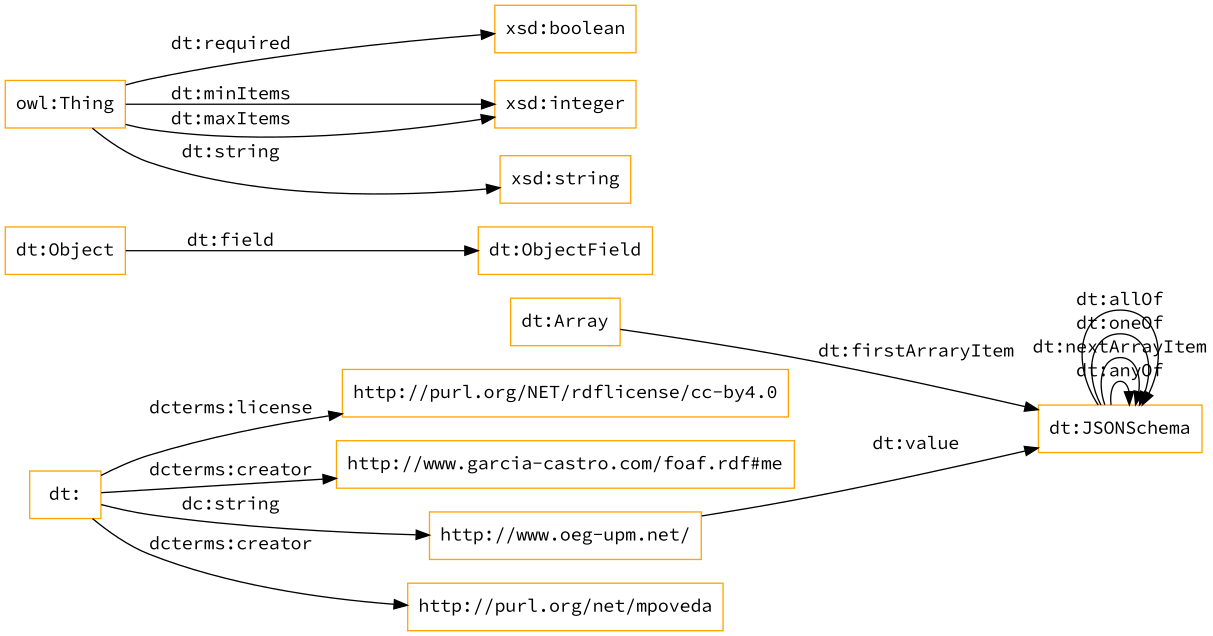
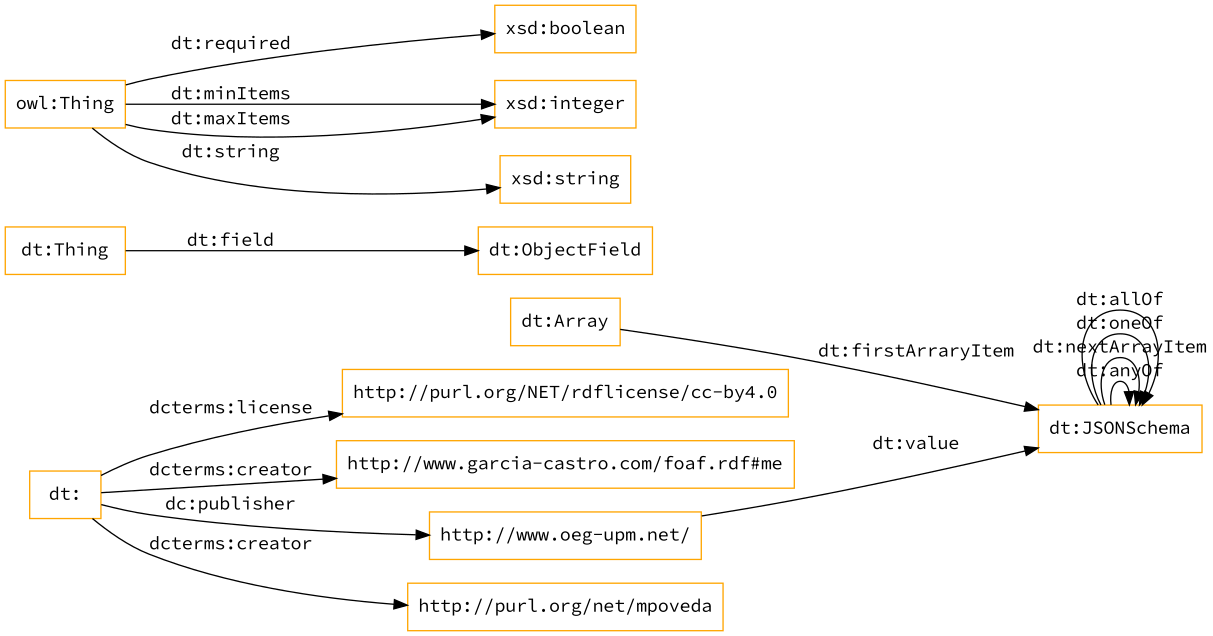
  digraph {
    fontname="Source Code Pro"
    rankdir=LR
    node [color=orange fontname="Source Code Pro" shape=rectangle]
    edge [fontname="Source Code Pro"]
    "dt:JSONSchema"
-   "dt:Object"
+   "dt:Object" [label="dt:Thing"]
    "dt:ObjectField"
    "dt:Array"
    "dt:"
    "http://purl.org/NET/rdflicense/cc-by4.0"
    "http://www.garcia-castro.com/foaf.rdf#me"
    "http://www.oeg-upm.net/"
    "http://purl.org/net/mpoveda"
    "owl:Thing"
    "xsd:boolean"
    "xsd:integer"
    "xsd:string"
    "dt:JSONSchema" -> "dt:JSONSchema" [label="dt:anyOf"]
    "dt:JSONSchema" -> "dt:JSONSchema" [label="dt:nextArrayItem"]
    "dt:JSONSchema" -> "dt:JSONSchema" [label="dt:oneOf"]
    "dt:JSONSchema" -> "dt:JSONSchema" [label="dt:allOf"]
    "dt:Object" -> "dt:ObjectField" [label="dt:field"]
    "dt:Array" -> "dt:JSONSchema" [label="dt:firstArraryItem"]
    "dt:" -> "http://purl.org/NET/rdflicense/cc-by4.0" [label="dcterms:license"]
    "dt:" -> "http://www.garcia-castro.com/foaf.rdf#me" [label="dcterms:creator"]
-   "dt:" -> "http://www.oeg-upm.net/" [label="dc:string"]
+   "dt:" -> "http://www.oeg-upm.net/" [label="dc:publisher"]
    "dt:" -> "http://purl.org/net/mpoveda" [label="dcterms:creator"]
    "http://www.oeg-upm.net/" -> "dt:JSONSchema" [label="dt:value"]
    "owl:Thing" -> "xsd:boolean" [label="dt:required"]
    "owl:Thing" -> "xsd:integer" [label="dt:minItems"]
    "owl:Thing" -> "xsd:integer" [label="dt:maxItems"]
    "owl:Thing" -> "xsd:string" [label="dt:string"]
  }
